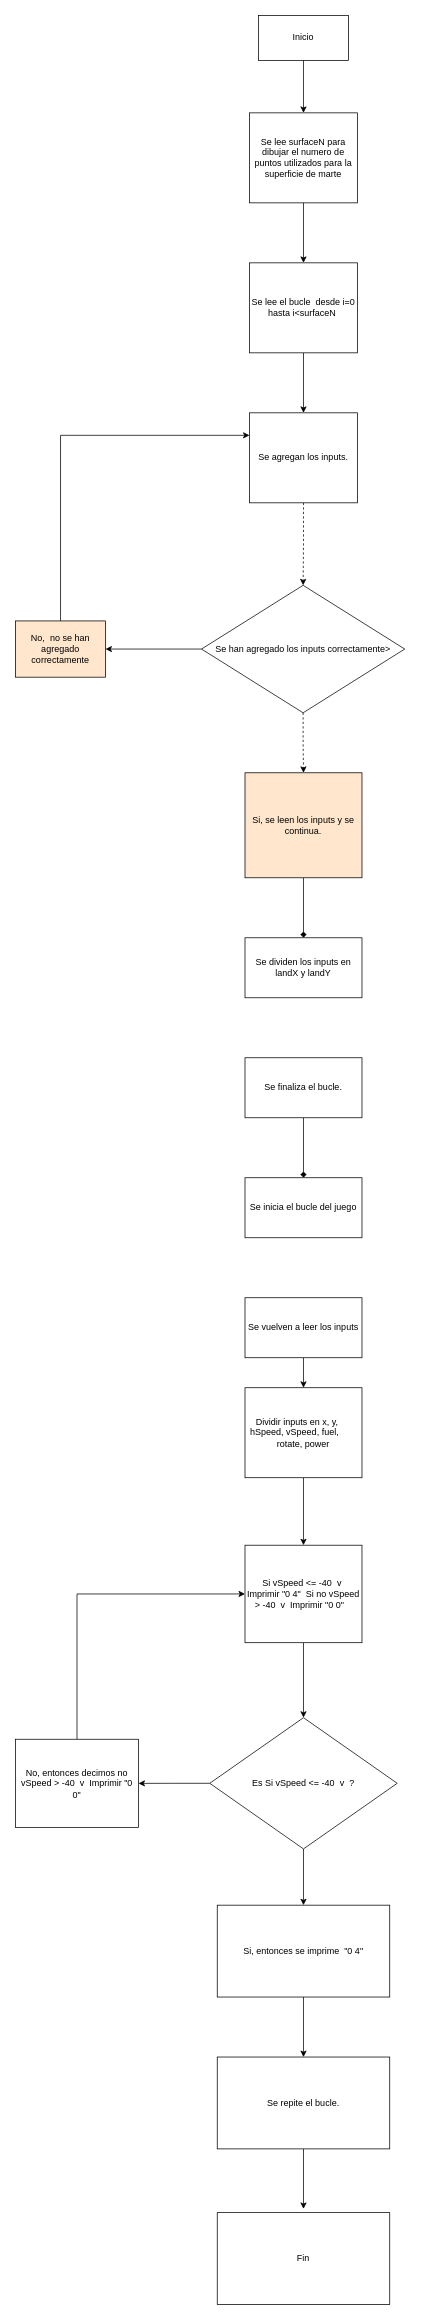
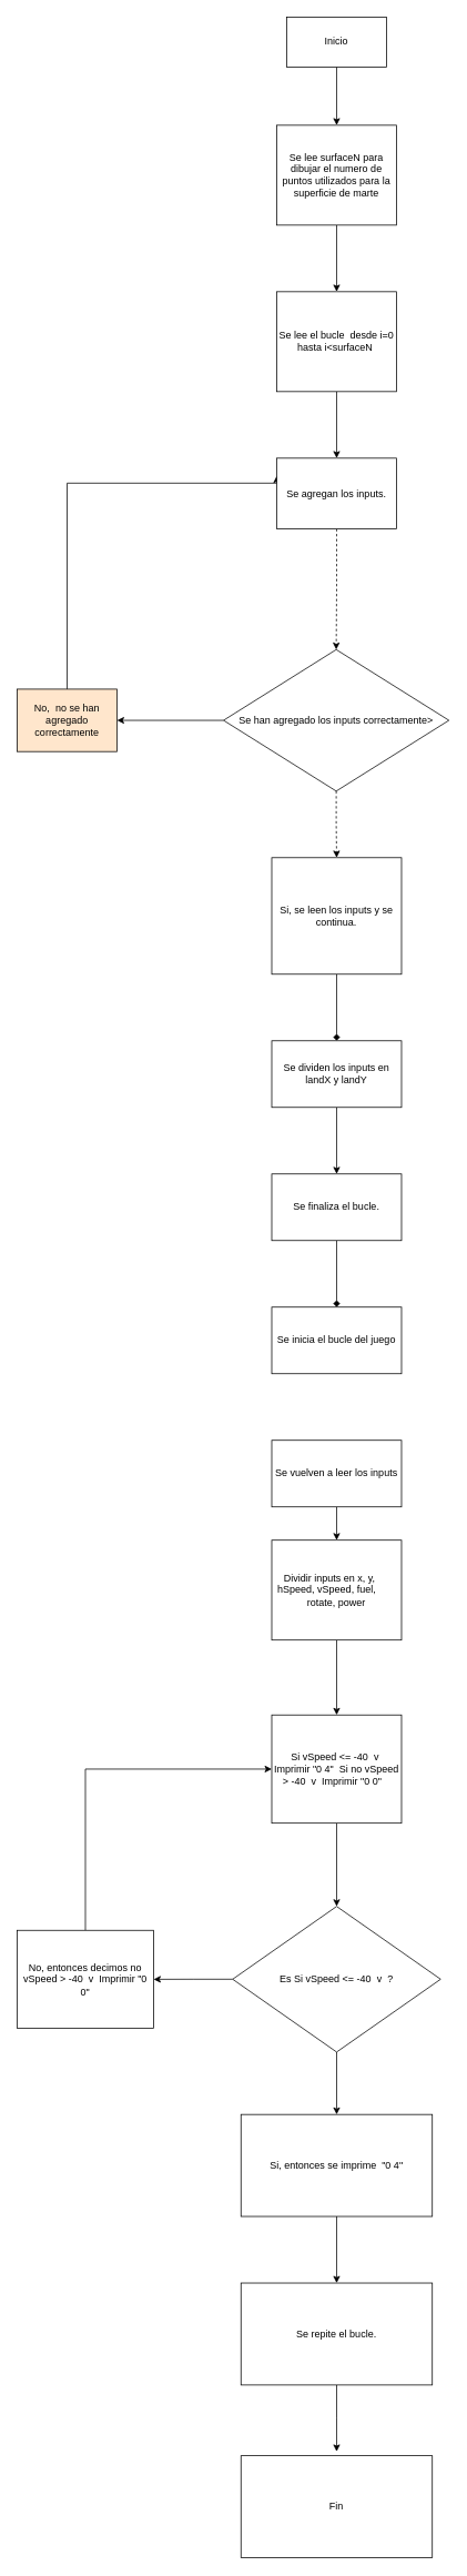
  <mxCell id="0" />
  <mxCell id="1" parent="0" />
  <mxCell id="2" value="" style="edgeStyle=orthogonalEdgeStyle;rounded=0;orthogonalLoop=1;jettySize=auto;html=1;" parent="1" source="3" target="5" edge="1"><mxGeometry relative="1" as="geometry" /></mxCell>
  <mxCell id="3" value="Inicio" style="rounded=0;whiteSpace=wrap;html=1;" parent="1" vertex="1"><mxGeometry x="344" y="20" width="120" height="60" as="geometry" /></mxCell>
  <mxCell id="4" value="" style="edgeStyle=orthogonalEdgeStyle;rounded=0;orthogonalLoop=1;jettySize=auto;html=1;" parent="1" source="5" target="7" edge="1"><mxGeometry relative="1" as="geometry" /></mxCell>
  <mxCell id="5" value="Se lee surfaceN para dibujar el numero de puntos utilizados para la superficie de marte" style="rounded=0;whiteSpace=wrap;html=1;" parent="1" vertex="1"><mxGeometry x="332" y="150" width="144" height="120" as="geometry" /></mxCell>
  <mxCell id="6" value="" style="edgeStyle=orthogonalEdgeStyle;rounded=0;orthogonalLoop=1;jettySize=auto;html=1;" parent="1" source="7" target="13" edge="1"><mxGeometry relative="1" as="geometry" /></mxCell>
  <mxCell id="7" value="Se lee el bucle&amp;nbsp; desde i=0 hasta i&amp;lt;surfaceN&amp;nbsp;" style="rounded=0;whiteSpace=wrap;html=1;" parent="1" vertex="1"><mxGeometry x="332" y="350" width="144" height="120" as="geometry" /></mxCell>
  <mxCell id="8" value="" style="edgeStyle=orthogonalEdgeStyle;rounded=0;orthogonalLoop=1;jettySize=auto;html=1;endArrow=diamond;" parent="1" source="9" target="18" edge="1"><mxGeometry relative="1" as="geometry" /></mxCell>
- <mxCell id="9" value="Si, se leen los inputs y se continua." style="whiteSpace=wrap;html=1;rounded=0;fillColor=#ffe6cc;" parent="1" vertex="1"><mxGeometry x="326" y="1030" width="156" height="140" as="geometry" /></mxCell>
+ <mxCell id="9" value="Si, se leen los inputs y se continua." style="whiteSpace=wrap;html=1;rounded=0;" parent="1" vertex="1"><mxGeometry x="326" y="1030" width="156" height="140" as="geometry" /></mxCell>
  <mxCell id="10" style="edgeStyle=orthogonalEdgeStyle;rounded=0;orthogonalLoop=1;jettySize=auto;html=1;entryX=0;entryY=0.25;entryDx=0;entryDy=0;" parent="1" source="11" target="13" edge="1"><mxGeometry relative="1" as="geometry"><Array as="points"><mxPoint x="80" y="580" /></Array></mxGeometry></mxCell>
  <mxCell id="11" value="No,&amp;nbsp; no se han agregado correctamente" style="whiteSpace=wrap;html=1;rounded=0;fillColor=#ffe6cc;" parent="1" vertex="1"><mxGeometry x="20" y="827.5" width="120" height="75" as="geometry" /></mxCell>
  <mxCell id="12" value="" style="edgeStyle=orthogonalEdgeStyle;rounded=0;orthogonalLoop=1;jettySize=auto;html=1;dashed=1;" parent="1" source="13" target="16" edge="1"><mxGeometry relative="1" as="geometry" /></mxCell>
- <mxCell id="13" value="Se agregan los inputs." style="rounded=0;whiteSpace=wrap;html=1;" parent="1" vertex="1"><mxGeometry x="332" y="550" width="144" height="120" as="geometry" /></mxCell>
+ <mxCell id="13" value="Se agregan los inputs." style="rounded=0;whiteSpace=wrap;html=1;" parent="1" vertex="1"><mxGeometry x="332" y="550" width="144" height="85" as="geometry" /></mxCell>
  <mxCell id="14" style="edgeStyle=orthogonalEdgeStyle;rounded=0;orthogonalLoop=1;jettySize=auto;html=1;entryX=1;entryY=0.5;entryDx=0;entryDy=0;" parent="1" source="16" target="11" edge="1"><mxGeometry relative="1" as="geometry" /></mxCell>
  <mxCell id="15" style="edgeStyle=orthogonalEdgeStyle;rounded=0;orthogonalLoop=1;jettySize=auto;html=1;exitX=0.5;exitY=1;exitDx=0;exitDy=0;dashed=1;" parent="1" source="16" target="9" edge="1"><mxGeometry relative="1" as="geometry" /></mxCell>
  <mxCell id="16" value="Se han agregado los inputs correctamente&amp;gt;" style="rhombus;whiteSpace=wrap;html=1;rounded=0;" parent="1" vertex="1"><mxGeometry x="268" y="780" width="271" height="170" as="geometry" /></mxCell>
+ <mxCell id="17" value="" style="edgeStyle=orthogonalEdgeStyle;rounded=0;orthogonalLoop=1;jettySize=auto;html=1;" parent="1" source="18" target="20" edge="1"><mxGeometry relative="1" as="geometry" /></mxCell>
  <mxCell id="18" value="&lt;div&gt;Se dividen los inputs en&lt;/div&gt;&lt;div&gt;landX y landY&lt;/div&gt;" style="whiteSpace=wrap;html=1;rounded=0;" parent="1" vertex="1"><mxGeometry x="326" y="1250" width="156" height="80" as="geometry" /></mxCell>
  <mxCell id="19" value="" style="edgeStyle=orthogonalEdgeStyle;rounded=0;orthogonalLoop=1;jettySize=auto;html=1;endArrow=diamond;" parent="1" source="20" target="21" edge="1"><mxGeometry relative="1" as="geometry" /></mxCell>
  <mxCell id="20" value="&lt;div&gt;Se finaliza el bucle.&lt;/div&gt;" style="whiteSpace=wrap;html=1;rounded=0;" parent="1" vertex="1"><mxGeometry x="326" y="1410" width="156" height="80" as="geometry" /></mxCell>
  <mxCell id="21" value="&lt;div&gt;Se inicia el bucle del juego&lt;/div&gt;" style="whiteSpace=wrap;html=1;rounded=0;" parent="1" vertex="1"><mxGeometry x="326" y="1570" width="156" height="80" as="geometry" /></mxCell>
  <mxCell id="22" value="" style="edgeStyle=orthogonalEdgeStyle;rounded=0;orthogonalLoop=1;jettySize=auto;html=1;" parent="1" source="23" target="25" edge="1"><mxGeometry relative="1" as="geometry" /></mxCell>
  <mxCell id="23" value="&lt;div&gt;Se vuelven a leer los inputs&lt;/div&gt;" style="whiteSpace=wrap;html=1;rounded=0;" parent="1" vertex="1"><mxGeometry x="326" y="1730" width="156" height="80" as="geometry" /></mxCell>
  <mxCell id="24" value="" style="edgeStyle=orthogonalEdgeStyle;rounded=0;orthogonalLoop=1;jettySize=auto;html=1;" parent="1" source="25" target="27" edge="1"><mxGeometry relative="1" as="geometry" /></mxCell>
  <mxCell id="25" value="&lt;div&gt;Dividir inputs en x, y,&amp;nbsp; &amp;nbsp; &amp;nbsp;&lt;/div&gt;&lt;div&gt;hSpeed, vSpeed, fuel,&amp;nbsp; &amp;nbsp; &amp;nbsp; &amp;nbsp;&lt;/div&gt;&lt;div&gt;rotate, power&lt;/div&gt;" style="whiteSpace=wrap;html=1;rounded=0;" parent="1" vertex="1"><mxGeometry x="326" y="1850" width="156" height="120" as="geometry" /></mxCell>
  <mxCell id="26" value="" style="edgeStyle=orthogonalEdgeStyle;rounded=0;orthogonalLoop=1;jettySize=auto;html=1;" parent="1" source="27" target="30" edge="1"><mxGeometry relative="1" as="geometry" /></mxCell>
  <mxCell id="27" value="&lt;div&gt;&lt;span style=&quot;background-color: initial;&quot;&gt;Si vSpeed &amp;lt;= -40&amp;nbsp; v&amp;nbsp; Imprimir &quot;0 4&quot;&amp;nbsp; Si no vSpeed &amp;gt; -40&amp;nbsp; v&amp;nbsp; Imprimir &quot;0 0&quot;&lt;/span&gt;&lt;span style=&quot;background-color: initial;&quot;&gt;&amp;nbsp; &amp;nbsp;&lt;/span&gt;&lt;br&gt;&lt;/div&gt;" style="whiteSpace=wrap;html=1;rounded=0;" parent="1" vertex="1"><mxGeometry x="326" y="2060" width="156" height="130" as="geometry" /></mxCell>
  <mxCell id="28" value="" style="edgeStyle=orthogonalEdgeStyle;rounded=0;orthogonalLoop=1;jettySize=auto;html=1;" parent="1" source="30" target="32" edge="1"><mxGeometry relative="1" as="geometry" /></mxCell>
  <mxCell id="29" value="" style="edgeStyle=orthogonalEdgeStyle;rounded=0;orthogonalLoop=1;jettySize=auto;html=1;" parent="1" source="30" target="37" edge="1"><mxGeometry relative="1" as="geometry" /></mxCell>
  <mxCell id="30" value="Es&amp;nbsp;Si vSpeed &amp;lt;= -40&amp;nbsp; v&amp;nbsp; ?" style="rhombus;whiteSpace=wrap;html=1;rounded=0;" parent="1" vertex="1"><mxGeometry x="279" y="2290" width="250" height="175" as="geometry" /></mxCell>
  <mxCell id="31" value="" style="edgeStyle=orthogonalEdgeStyle;rounded=0;orthogonalLoop=1;jettySize=auto;html=1;" parent="1" source="32" target="34" edge="1"><mxGeometry relative="1" as="geometry" /></mxCell>
  <mxCell id="32" value="Si, entonces se imprime&amp;nbsp; &quot;0 4&quot;" style="whiteSpace=wrap;html=1;rounded=0;" parent="1" vertex="1"><mxGeometry x="289" y="2540" width="230" height="122.5" as="geometry" /></mxCell>
  <mxCell id="33" value="" style="edgeStyle=orthogonalEdgeStyle;rounded=0;orthogonalLoop=1;jettySize=auto;html=1;" parent="1" source="34" edge="1"><mxGeometry relative="1" as="geometry"><mxPoint x="404" y="2945" as="targetPoint" /></mxGeometry></mxCell>
  <mxCell id="34" value="Se repite el bucle." style="whiteSpace=wrap;html=1;rounded=0;" parent="1" vertex="1"><mxGeometry x="289" y="2742.5" width="230" height="122.5" as="geometry" /></mxCell>
  <mxCell id="35" value="Fin" style="whiteSpace=wrap;html=1;rounded=0;" parent="1" vertex="1"><mxGeometry x="289" y="2950" width="230" height="122.5" as="geometry" /></mxCell>
  <mxCell id="36" style="edgeStyle=orthogonalEdgeStyle;rounded=0;orthogonalLoop=1;jettySize=auto;html=1;exitX=0.5;exitY=0;exitDx=0;exitDy=0;entryX=0;entryY=0.5;entryDx=0;entryDy=0;" parent="1" source="37" target="27" edge="1"><mxGeometry relative="1" as="geometry" /></mxCell>
  <mxCell id="37" value="No, entonces decimos&amp;nbsp;no vSpeed &amp;gt; -40&amp;nbsp; v&amp;nbsp; Imprimir &quot;0 0&quot;" style="whiteSpace=wrap;html=1;rounded=0;" parent="1" vertex="1"><mxGeometry x="20" y="2318.75" width="164" height="117.5" as="geometry" /></mxCell>
